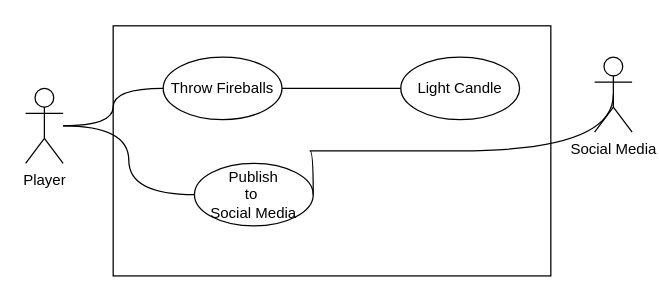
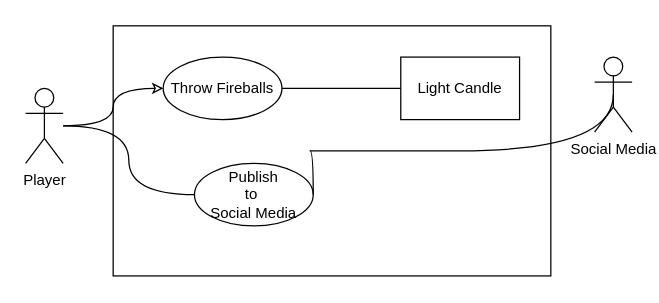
  <mxCell id="0" />
  <mxCell id="1" parent="0" />
- <mxCell id="2" value="" style="edgeStyle=orthogonalEdgeStyle;rounded=0;orthogonalLoop=1;jettySize=auto;html=1;entryX=0;entryY=0.5;entryDx=0;entryDy=0;curved=1;endArrow=none;endFill=0;" parent="1" source="4" target="7" edge="1"><mxGeometry relative="1" as="geometry" /></mxCell>
+ <mxCell id="2" value="" style="edgeStyle=orthogonalEdgeStyle;rounded=0;orthogonalLoop=1;jettySize=auto;html=1;entryX=0;entryY=0.5;entryDx=0;entryDy=0;curved=1;endArrow=classic;endFill=0;" parent="1" source="4" target="7" edge="1"><mxGeometry relative="1" as="geometry" /></mxCell>
  <mxCell id="3" style="edgeStyle=orthogonalEdgeStyle;curved=1;rounded=0;orthogonalLoop=1;jettySize=auto;html=1;entryX=0;entryY=0.5;entryDx=0;entryDy=0;endArrow=none;endFill=0;" parent="1" source="4" target="10" edge="1"><mxGeometry relative="1" as="geometry" /></mxCell>
  <mxCell id="4" value="Player" style="shape=umlActor;verticalLabelPosition=bottom;labelBackgroundColor=#ffffff;verticalAlign=top;html=1;" parent="1" vertex="1"><mxGeometry x="20" y="70" width="30" height="60" as="geometry" /></mxCell>
  <mxCell id="5" value="" style="rounded=0;whiteSpace=wrap;html=1;fillColor=none;" parent="1" vertex="1"><mxGeometry x="90" y="20" width="350" height="200" as="geometry" /></mxCell>
  <mxCell id="6" style="edgeStyle=orthogonalEdgeStyle;curved=1;rounded=0;orthogonalLoop=1;jettySize=auto;html=1;exitX=1;exitY=0.5;exitDx=0;exitDy=0;entryX=0;entryY=0.5;entryDx=0;entryDy=0;endArrow=none;endFill=0;" parent="1" source="7" target="8" edge="1"><mxGeometry relative="1" as="geometry" /></mxCell>
  <mxCell id="7" value="Throw Fireballs" style="ellipse;whiteSpace=wrap;html=1;fillColor=none;" parent="1" vertex="1"><mxGeometry x="130" y="45" width="95" height="50" as="geometry" /></mxCell>
- <mxCell id="8" value="Light Candle" style="ellipse;whiteSpace=wrap;html=1;fillColor=none;" parent="1" vertex="1"><mxGeometry x="320" y="45" width="95" height="50" as="geometry" /></mxCell>
+ <mxCell id="8" value="Light Candle" style="whiteSpace=wrap;html=1;fillColor=none;rounded=0;" parent="1" vertex="1"><mxGeometry x="320" y="45" width="95" height="50" as="geometry" /></mxCell>
  <mxCell id="9" style="edgeStyle=orthogonalEdgeStyle;curved=1;rounded=0;orthogonalLoop=1;jettySize=auto;html=1;exitX=1;exitY=0.5;exitDx=0;exitDy=0;entryX=0.5;entryY=0.5;entryDx=0;entryDy=0;entryPerimeter=0;endArrow=none;endFill=0;" parent="1" source="10" target="11" edge="1"><mxGeometry relative="1" as="geometry"><Array as="points"><mxPoint x="245" y="120" /><mxPoint x="495" y="120" /></Array></mxGeometry></mxCell>
  <mxCell id="10" value="Publish&lt;br&gt;to&amp;nbsp;&lt;br&gt;Social Media" style="ellipse;whiteSpace=wrap;html=1;fillColor=none;" parent="1" vertex="1"><mxGeometry x="155" y="130" width="95" height="50" as="geometry" /></mxCell>
  <mxCell id="11" value="Social Media" style="shape=umlActor;verticalLabelPosition=bottom;labelBackgroundColor=#ffffff;verticalAlign=top;html=1;" parent="1" vertex="1"><mxGeometry x="475" y="45" width="30" height="60" as="geometry" /></mxCell>
